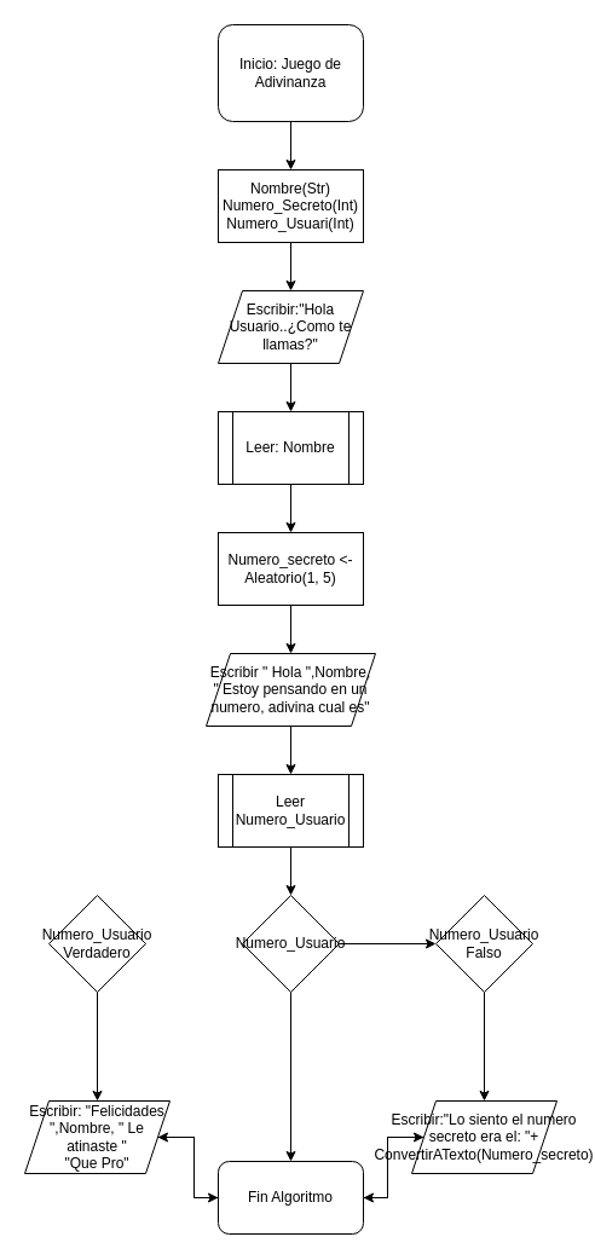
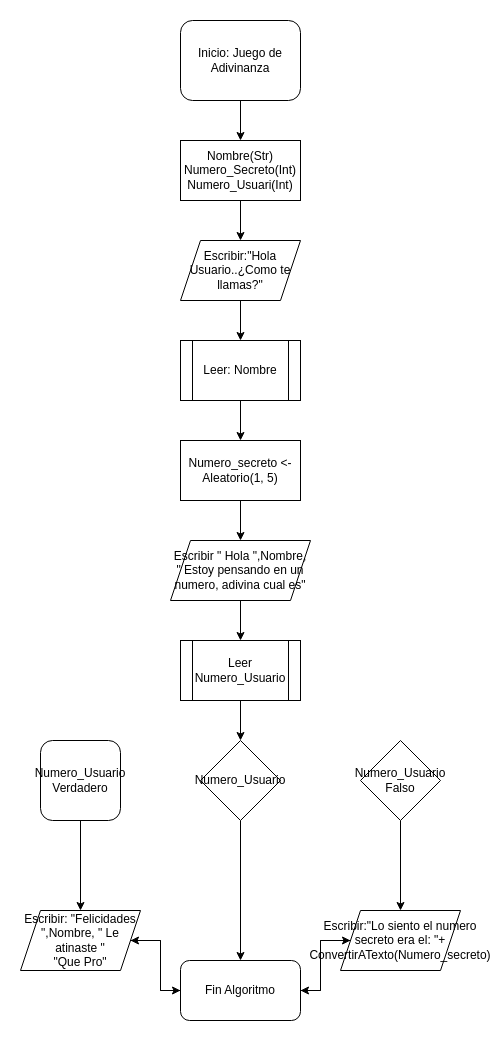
  <mxCell id="0" />
  <mxCell id="1" parent="0" />
  <mxCell id="2" value="Inicio: Juego de Adivinanza" style="whiteSpace=wrap;html=1;rounded=1;" vertex="1" parent="1"><mxGeometry x="180" y="20" width="120" height="80" as="geometry" /></mxCell>
  <mxCell id="3" value="Nombre(Str)&lt;br&gt;Numero_Secreto(Int)&lt;br&gt;Numero_Usuari(Int)" style="rounded=0;whiteSpace=wrap;html=1;" vertex="1" parent="1"><mxGeometry x="180" y="140" width="120" height="60" as="geometry" /></mxCell>
  <mxCell id="4" value="" style="endArrow=classic;html=1;rounded=0;exitX=0.5;exitY=1;exitDx=0;exitDy=0;entryX=0.5;entryY=0;entryDx=0;entryDy=0;" edge="1" parent="1" source="2" target="3"><mxGeometry width="50" height="50" relative="1" as="geometry"><mxPoint x="220" y="150" as="sourcePoint" /><mxPoint x="120" y="110" as="targetPoint" /></mxGeometry></mxCell>
  <mxCell id="5" value="Escribir:&quot;Hola Usuario..¿Como te llamas?&quot;" style="shape=parallelogram;perimeter=parallelogramPerimeter;whiteSpace=wrap;html=1;fixedSize=1;" vertex="1" parent="1"><mxGeometry x="180" y="240" width="120" height="60" as="geometry" /></mxCell>
  <mxCell id="6" value="" style="endArrow=classic;html=1;rounded=0;exitX=0.5;exitY=1;exitDx=0;exitDy=0;entryX=0.5;entryY=0;entryDx=0;entryDy=0;" edge="1" parent="1" source="3" target="5"><mxGeometry width="50" height="50" relative="1" as="geometry"><mxPoint x="210" y="310" as="sourcePoint" /><mxPoint x="110" y="320" as="targetPoint" /></mxGeometry></mxCell>
  <mxCell id="7" value="Leer: Nombre" style="shape=process;whiteSpace=wrap;html=1;backgroundOutline=1;" vertex="1" parent="1"><mxGeometry x="180" y="340" width="120" height="60" as="geometry" /></mxCell>
  <mxCell id="8" value="" style="endArrow=classic;html=1;rounded=0;exitX=0.5;exitY=1;exitDx=0;exitDy=0;entryX=0.5;entryY=0;entryDx=0;entryDy=0;" edge="1" parent="1" source="5" target="7"><mxGeometry width="50" height="50" relative="1" as="geometry"><mxPoint x="210" y="510" as="sourcePoint" /><mxPoint x="260" y="460" as="targetPoint" /></mxGeometry></mxCell>
  <mxCell id="9" value="" style="edgeStyle=orthogonalEdgeStyle;rounded=0;orthogonalLoop=1;jettySize=auto;html=1;" edge="1" parent="1" source="10" target="13"><mxGeometry relative="1" as="geometry" /></mxCell>
  <mxCell id="10" value="Numero_secreto &amp;lt;-Aleatorio(1, 5)" style="rounded=0;whiteSpace=wrap;html=1;" vertex="1" parent="1"><mxGeometry x="180" y="440" width="120" height="60" as="geometry" /></mxCell>
  <mxCell id="11" value="" style="endArrow=classic;html=1;rounded=0;exitX=0.5;exitY=1;exitDx=0;exitDy=0;entryX=0.5;entryY=0;entryDx=0;entryDy=0;" edge="1" parent="1" source="7" target="10"><mxGeometry width="50" height="50" relative="1" as="geometry"><mxPoint x="210" y="510" as="sourcePoint" /><mxPoint x="260" y="460" as="targetPoint" /></mxGeometry></mxCell>
  <mxCell id="12" value="" style="edgeStyle=orthogonalEdgeStyle;rounded=0;orthogonalLoop=1;jettySize=auto;html=1;" edge="1" parent="1" source="13" target="15"><mxGeometry relative="1" as="geometry" /></mxCell>
  <mxCell id="13" value="Escribir &quot; Hola &quot;,Nombre, &quot; Estoy pensando en un numero, adivina cual es&quot;" style="shape=parallelogram;perimeter=parallelogramPerimeter;whiteSpace=wrap;html=1;fixedSize=1;" vertex="1" parent="1"><mxGeometry x="170" y="540" width="140" height="60" as="geometry" /></mxCell>
  <mxCell id="14" value="" style="edgeStyle=orthogonalEdgeStyle;rounded=0;orthogonalLoop=1;jettySize=auto;html=1;" edge="1" parent="1" source="15" target="18"><mxGeometry relative="1" as="geometry" /></mxCell>
  <mxCell id="15" value="Leer Numero_Usuario" style="shape=process;whiteSpace=wrap;html=1;backgroundOutline=1;" vertex="1" parent="1"><mxGeometry x="180" y="640" width="120" height="60" as="geometry" /></mxCell>
  <mxCell id="16" value="" style="edgeStyle=orthogonalEdgeStyle;rounded=0;orthogonalLoop=1;jettySize=auto;html=1;" edge="1" parent="1" source="18" target="29"><mxGeometry relative="1" as="geometry" /></mxCell>
- <mxCell id="17" value="" style="edgeStyle=orthogonalEdgeStyle;rounded=0;orthogonalLoop=1;jettySize=auto;html=1;" edge="1" parent="1" source="18" target="22"><mxGeometry relative="1" as="geometry" /></mxCell>
  <mxCell id="18" value="Numero_Usuario" style="rhombus;whiteSpace=wrap;html=1;" vertex="1" parent="1"><mxGeometry x="200" y="740" width="80" height="80" as="geometry" /></mxCell>
  <mxCell id="19" value="" style="edgeStyle=orthogonalEdgeStyle;rounded=0;orthogonalLoop=1;jettySize=auto;html=1;" edge="1" parent="1" source="20" target="24"><mxGeometry relative="1" as="geometry" /></mxCell>
- <mxCell id="20" value="Numero_Usuario&lt;br&gt;Verdadero" style="rhombus;whiteSpace=wrap;html=1;" vertex="1" parent="1"><mxGeometry x="40" y="740" width="80" height="80" as="geometry" /></mxCell>
+ <mxCell id="20" value="Numero_Usuario&lt;br&gt;Verdadero" style="whiteSpace=wrap;html=1;rounded=1;" vertex="1" parent="1"><mxGeometry x="40" y="740" width="80" height="80" as="geometry" /></mxCell>
  <mxCell id="21" value="" style="edgeStyle=orthogonalEdgeStyle;rounded=0;orthogonalLoop=1;jettySize=auto;html=1;" edge="1" parent="1" source="22" target="26"><mxGeometry relative="1" as="geometry" /></mxCell>
  <mxCell id="22" value="Numero_Usuario&lt;br&gt;Falso" style="rhombus;whiteSpace=wrap;html=1;" vertex="1" parent="1"><mxGeometry x="360" y="740" width="80" height="80" as="geometry" /></mxCell>
  <mxCell id="23" value="" style="edgeStyle=orthogonalEdgeStyle;rounded=0;orthogonalLoop=1;jettySize=auto;html=1;" edge="1" parent="1" source="24" target="29"><mxGeometry relative="1" as="geometry" /></mxCell>
  <mxCell id="24" value="Escribir:&amp;nbsp;&quot;Felicidades &quot;,Nombre, &quot; Le atinaste &quot;&lt;br&gt;&quot;Que Pro&quot;" style="shape=parallelogram;perimeter=parallelogramPerimeter;whiteSpace=wrap;html=1;fixedSize=1;" vertex="1" parent="1"><mxGeometry x="20" y="910" width="120" height="60" as="geometry" /></mxCell>
  <mxCell id="25" value="" style="edgeStyle=orthogonalEdgeStyle;rounded=0;orthogonalLoop=1;jettySize=auto;html=1;" edge="1" parent="1" source="26" target="29"><mxGeometry relative="1" as="geometry" /></mxCell>
  <mxCell id="26" value="Escribir:&quot;Lo siento el numero secreto era el: &quot;+ ConvertirATexto(Numero_secreto)" style="shape=parallelogram;perimeter=parallelogramPerimeter;whiteSpace=wrap;html=1;fixedSize=1;" vertex="1" parent="1"><mxGeometry x="340" y="910" width="120" height="60" as="geometry" /></mxCell>
  <mxCell id="27" value="" style="edgeStyle=orthogonalEdgeStyle;rounded=0;orthogonalLoop=1;jettySize=auto;html=1;" edge="1" parent="1" source="29" target="26"><mxGeometry relative="1" as="geometry" /></mxCell>
  <mxCell id="28" value="" style="edgeStyle=orthogonalEdgeStyle;rounded=0;orthogonalLoop=1;jettySize=auto;html=1;" edge="1" parent="1" source="29" target="24"><mxGeometry relative="1" as="geometry" /></mxCell>
  <mxCell id="29" value="Fin Algoritmo" style="rounded=1;whiteSpace=wrap;html=1;" vertex="1" parent="1"><mxGeometry x="180" y="960" width="120" height="60" as="geometry" /></mxCell>
